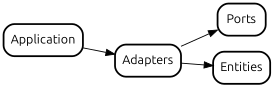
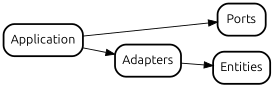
  digraph {
    fontname=Ubuntu
    rankdir=LR
    node [fontname=Ubuntu shape=box style="rounded, bold"]
    edge [fontname=Ubuntu]
    n1 [label=Entities]
    n2 [label=Ports]
    n3 [label=Adapters]
    n4 [label=Application]
    n3 -> n1
-   n3 -> n2
+   n4 -> n2
    n4 -> n3
  }
